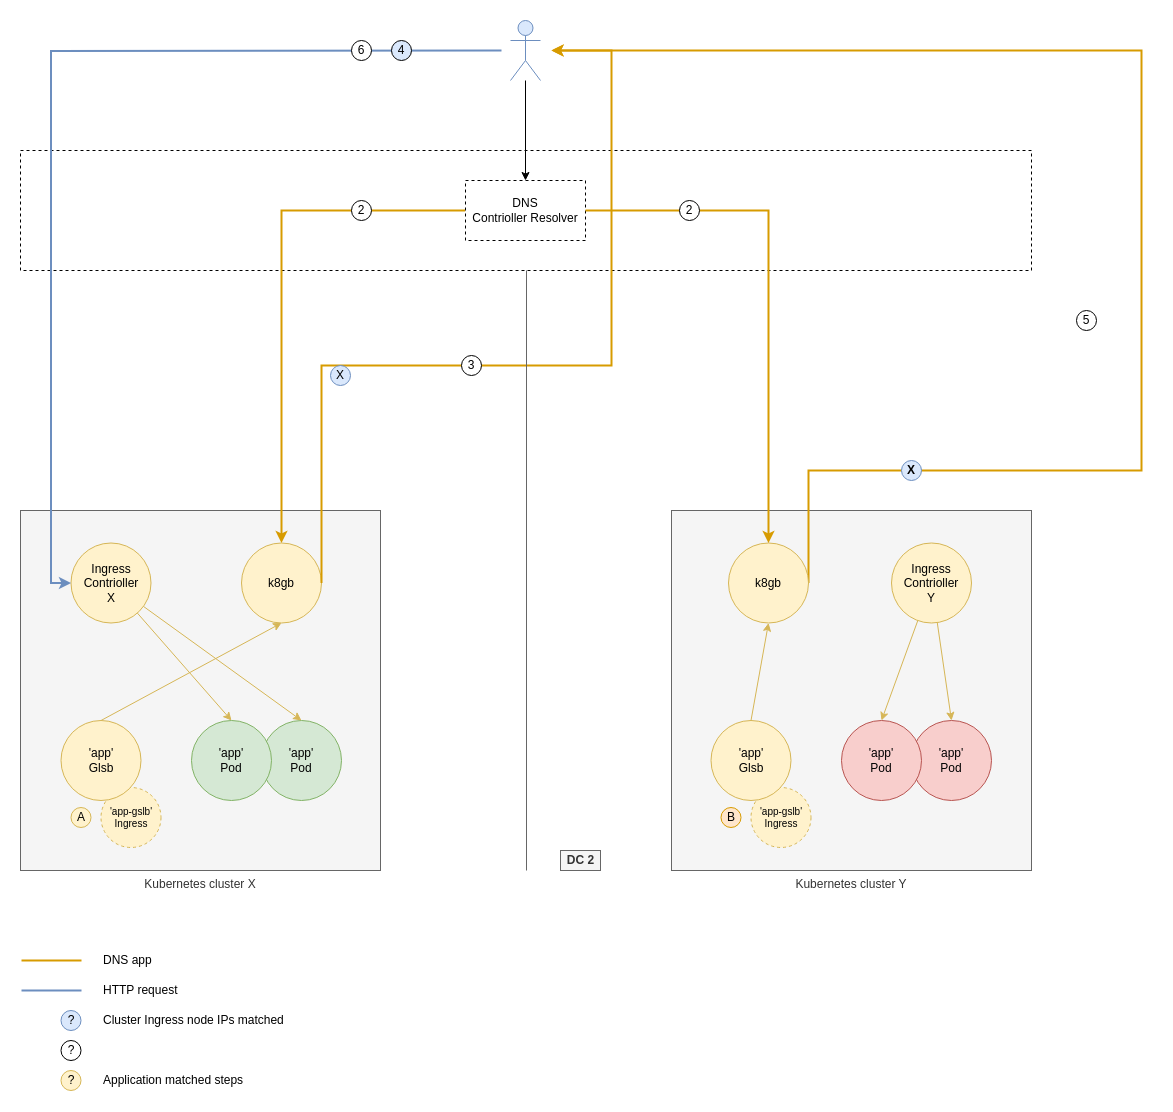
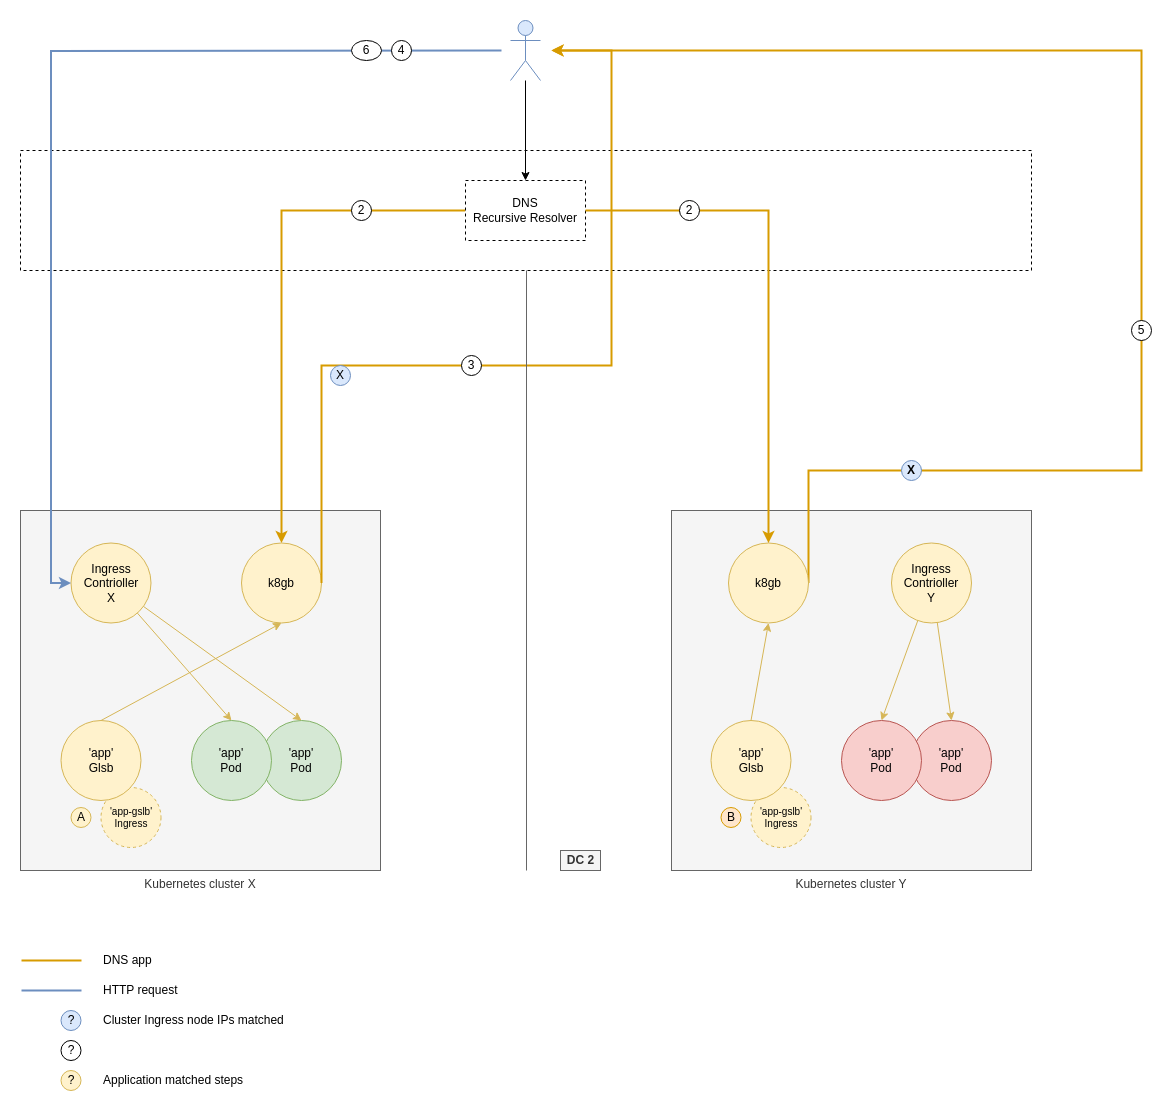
  <mxCell id="0" />
  <mxCell id="1" parent="0" />
  <mxCell id="2" value="" style="rounded=0;whiteSpace=wrap;html=1;dashed=1;" parent="1" vertex="1"><mxGeometry x="20" y="150" width="1011" height="120" as="geometry" /></mxCell>
  <mxCell id="3" value="Kubernetes cluster X" style="rounded=0;whiteSpace=wrap;html=1;fillColor=#f5f5f5;strokeColor=#666666;fontColor=#333333;labelPosition=center;verticalLabelPosition=bottom;align=center;verticalAlign=top;" parent="1" vertex="1"><mxGeometry x="20" y="510" width="360" height="360" as="geometry" /></mxCell>
  <mxCell id="4" style="edgeStyle=orthogonalEdgeStyle;rounded=0;orthogonalLoop=1;jettySize=auto;html=1;entryX=0.5;entryY=0;entryDx=0;entryDy=0;fillColor=#ffe6cc;strokeColor=#d79b00;strokeWidth=2;" parent="1" source="7" target="13" edge="1"><mxGeometry relative="1" as="geometry"><mxPoint x="246" y="323" as="targetPoint" /></mxGeometry></mxCell>
  <mxCell id="5" style="edgeStyle=orthogonalEdgeStyle;rounded=0;orthogonalLoop=1;jettySize=auto;html=1;entryX=0.5;entryY=0;entryDx=0;entryDy=0;" parent="1" source="6" target="7" edge="1"><mxGeometry relative="1" as="geometry" /></mxCell>
  <mxCell id="6" value="" style="shape=umlActor;verticalLabelPosition=bottom;labelBackgroundColor=#ffffff;verticalAlign=top;html=1;outlineConnect=0;fillColor=#dae8fc;strokeColor=#6c8ebf;" parent="1" vertex="1"><mxGeometry x="510" y="20" width="30" height="60" as="geometry" /></mxCell>
- <mxCell id="7" value="DNS&lt;br&gt;Contrioller Resolver" style="rounded=0;whiteSpace=wrap;html=1;dashed=1;" parent="1" vertex="1"><mxGeometry x="465" y="180" width="120" height="60" as="geometry" /></mxCell>
+ <mxCell id="7" value="DNS&lt;br&gt;Recursive Resolver" style="rounded=0;whiteSpace=wrap;html=1;dashed=1;" parent="1" vertex="1"><mxGeometry x="465" y="180" width="120" height="60" as="geometry" /></mxCell>
  <mxCell id="8" value="Ingress Contrioller&lt;br&gt;X" style="ellipse;whiteSpace=wrap;html=1;aspect=fixed;fillColor=#fff2cc;strokeColor=#d6b656;" parent="1" vertex="1"><mxGeometry x="70.5" y="542.5" width="80" height="80" as="geometry" /></mxCell>
  <mxCell id="9" value="'app'&lt;br&gt;Pod" style="ellipse;whiteSpace=wrap;html=1;aspect=fixed;fillColor=#d5e8d4;strokeColor=#82b366;" parent="1" vertex="1"><mxGeometry x="261" y="720" width="80" height="80" as="geometry" /></mxCell>
  <mxCell id="10" style="edgeStyle=none;rounded=0;orthogonalLoop=1;jettySize=auto;html=1;entryX=0.5;entryY=0;entryDx=0;entryDy=0;fillColor=#fff2cc;strokeColor=#d6b656;" parent="1" source="8" target="9" edge="1"><mxGeometry relative="1" as="geometry" /></mxCell>
  <mxCell id="11" value="'app'&lt;br&gt;Pod" style="ellipse;whiteSpace=wrap;html=1;aspect=fixed;fillColor=#d5e8d4;strokeColor=#82b366;" parent="1" vertex="1"><mxGeometry x="191" y="720" width="80" height="80" as="geometry" /></mxCell>
  <mxCell id="12" style="rounded=0;orthogonalLoop=1;jettySize=auto;html=1;entryX=0.5;entryY=0;entryDx=0;entryDy=0;fillColor=#fff2cc;strokeColor=#d6b656;" parent="1" source="8" target="11" edge="1"><mxGeometry relative="1" as="geometry" /></mxCell>
  <mxCell id="13" value="k8gb" style="ellipse;whiteSpace=wrap;html=1;aspect=fixed;fillColor=#fff2cc;strokeColor=#d6b656;" parent="1" vertex="1"><mxGeometry x="241" y="542.5" width="80" height="80" as="geometry" /></mxCell>
  <mxCell id="14" style="edgeStyle=none;rounded=0;orthogonalLoop=1;jettySize=auto;html=1;exitX=1;exitY=0.5;exitDx=0;exitDy=0;dashed=1;" parent="1" edge="1"><mxGeometry relative="1" as="geometry"><mxPoint x="381" y="365" as="sourcePoint" /><mxPoint x="381" y="365" as="targetPoint" /></mxGeometry></mxCell>
  <mxCell id="15" style="edgeStyle=orthogonalEdgeStyle;rounded=0;orthogonalLoop=1;jettySize=auto;html=1;entryX=0;entryY=0.5;entryDx=0;entryDy=0;fillColor=#dae8fc;strokeColor=#6c8ebf;strokeWidth=2;" parent="1" target="8" edge="1"><mxGeometry relative="1" as="geometry"><mxPoint x="501" y="50" as="sourcePoint" /></mxGeometry></mxCell>
  <mxCell id="16" style="edgeStyle=orthogonalEdgeStyle;rounded=0;orthogonalLoop=1;jettySize=auto;html=1;exitX=1;exitY=0.5;exitDx=0;exitDy=0;fillColor=#ffe6cc;strokeColor=#d79b00;strokeWidth=2;" parent="1" source="13" edge="1"><mxGeometry width="330" height="385" relative="1" as="geometry"><mxPoint x="304.999" y="365.333" as="sourcePoint" /><mxPoint x="551" y="50" as="targetPoint" /><Array as="points"><mxPoint x="611" y="365" /><mxPoint x="611" y="50" /></Array></mxGeometry></mxCell>
  <mxCell id="17" value="X" style="ellipse;whiteSpace=wrap;html=1;aspect=fixed;fillColor=#dae8fc;strokeColor=#6c8ebf;" parent="16" vertex="1"><mxGeometry x="330" y="365" width="20" height="20" as="geometry" /></mxCell>
  <mxCell id="18" value="2" style="ellipse;whiteSpace=wrap;html=1;aspect=fixed;fillColor=#FFFFFF;" parent="1" vertex="1"><mxGeometry x="351" y="200" width="20" height="20" as="geometry" /></mxCell>
- <mxCell id="19" value="6" style="ellipse;whiteSpace=wrap;html=1;aspect=fixed;fillColor=#FFFFFF;" parent="1" vertex="1"><mxGeometry x="351" y="40" width="20" height="20" as="geometry" /></mxCell>
+ <mxCell id="19" value="6" style="ellipse;whiteSpace=wrap;html=1;aspect=fixed;fillColor=#FFFFFF;" parent="1" vertex="1"><mxGeometry x="351" y="40" width="30" height="20" as="geometry" /></mxCell>
  <mxCell id="20" value="" style="endArrow=none;html=1;strokeWidth=1;fillColor=#f5f5f5;strokeColor=#666666;rounded=0;" parent="1" edge="1"><mxGeometry width="50" height="50" relative="1" as="geometry"><mxPoint x="526" y="870" as="sourcePoint" /><mxPoint x="526" y="270" as="targetPoint" /></mxGeometry></mxCell>
  <mxCell id="21" value="DC 2" style="text;html=1;resizable=0;points=[];autosize=1;align=center;verticalAlign=top;spacingTop=-4;fontStyle=1;fillColor=#f5f5f5;strokeColor=#666666;fontColor=#333333;" parent="1" vertex="1"><mxGeometry x="560" y="850" width="40" height="20" as="geometry" /></mxCell>
  <mxCell id="22" value="3" style="ellipse;whiteSpace=wrap;html=1;aspect=fixed;fillColor=#FFFFFF;" parent="1" vertex="1"><mxGeometry x="461" y="355" width="20" height="20" as="geometry" /></mxCell>
  <mxCell id="23" value="A" style="ellipse;whiteSpace=wrap;html=1;aspect=fixed;fillColor=#fff2cc;strokeColor=#d6b656;" parent="1" vertex="1"><mxGeometry x="70.5" y="807" width="20" height="20" as="geometry" /></mxCell>
  <mxCell id="24" value="'app-gslb'&lt;br style=&quot;font-size: 10px;&quot;&gt;Ingress" style="ellipse;whiteSpace=wrap;html=1;aspect=fixed;fillColor=#fff2cc;strokeColor=#d6b656;fontSize=10;dashed=1;" parent="1" vertex="1"><mxGeometry x="100.5" y="787" width="60" height="60" as="geometry" /></mxCell>
  <mxCell id="25" style="edgeStyle=none;rounded=0;orthogonalLoop=1;jettySize=auto;html=1;exitX=0.5;exitY=0;exitDx=0;exitDy=0;entryX=0.5;entryY=1;entryDx=0;entryDy=0;strokeWidth=1;fontSize=10;fillColor=#fff2cc;strokeColor=#d6b656;" parent="1" source="26" target="13" edge="1"><mxGeometry relative="1" as="geometry" /></mxCell>
  <mxCell id="26" value="'app'&lt;br&gt;Glsb" style="ellipse;whiteSpace=wrap;html=1;aspect=fixed;fillColor=#fff2cc;strokeColor=#d6b656;" parent="1" vertex="1"><mxGeometry x="60.5" y="720" width="80" height="80" as="geometry" /></mxCell>
  <mxCell id="27" value="Kubernetes cluster Y" style="rounded=0;whiteSpace=wrap;html=1;fillColor=#f5f5f5;strokeColor=#666666;fontColor=#333333;labelPosition=center;verticalLabelPosition=bottom;align=center;verticalAlign=top;" parent="1" vertex="1"><mxGeometry x="671" y="510" width="360" height="360" as="geometry" /></mxCell>
  <mxCell id="28" value="Ingress Contrioller&lt;br&gt;Y" style="ellipse;whiteSpace=wrap;html=1;aspect=fixed;fillColor=#fff2cc;strokeColor=#d6b656;" parent="1" vertex="1"><mxGeometry x="891" y="542.5" width="80" height="80" as="geometry" /></mxCell>
  <mxCell id="29" value="'app'&lt;br&gt;Pod" style="ellipse;whiteSpace=wrap;html=1;aspect=fixed;fillColor=#f8cecc;strokeColor=#b85450;" parent="1" vertex="1"><mxGeometry x="911" y="720" width="80" height="80" as="geometry" /></mxCell>
  <mxCell id="30" style="edgeStyle=none;rounded=0;orthogonalLoop=1;jettySize=auto;html=1;entryX=0.5;entryY=0;entryDx=0;entryDy=0;fillColor=#fff2cc;strokeColor=#d6b656;" parent="1" source="28" target="29" edge="1"><mxGeometry relative="1" as="geometry" /></mxCell>
  <mxCell id="31" value="'app'&lt;br&gt;Pod" style="ellipse;whiteSpace=wrap;html=1;aspect=fixed;fillColor=#f8cecc;strokeColor=#b85450;" parent="1" vertex="1"><mxGeometry x="841" y="720" width="80" height="80" as="geometry" /></mxCell>
  <mxCell id="32" style="rounded=0;orthogonalLoop=1;jettySize=auto;html=1;entryX=0.5;entryY=0;entryDx=0;entryDy=0;fillColor=#fff2cc;strokeColor=#d6b656;" parent="1" source="28" target="31" edge="1"><mxGeometry relative="1" as="geometry" /></mxCell>
  <mxCell id="33" value="B" style="ellipse;whiteSpace=wrap;html=1;aspect=fixed;fillColor=#ffe6cc;strokeColor=#d79b00;" parent="1" vertex="1"><mxGeometry x="720.5" y="807" width="20" height="20" as="geometry" /></mxCell>
  <mxCell id="34" value="'app-gslb'&lt;br style=&quot;font-size: 10px;&quot;&gt;Ingress" style="ellipse;whiteSpace=wrap;html=1;aspect=fixed;fillColor=#fff2cc;strokeColor=#d6b656;fontSize=10;dashed=1;" parent="1" vertex="1"><mxGeometry x="750.5" y="787" width="60" height="60" as="geometry" /></mxCell>
  <mxCell id="35" value="'app'&lt;br&gt;Glsb" style="ellipse;whiteSpace=wrap;html=1;aspect=fixed;fillColor=#fff2cc;strokeColor=#d6b656;" parent="1" vertex="1"><mxGeometry x="710.5" y="720" width="80" height="80" as="geometry" /></mxCell>
  <mxCell id="36" style="edgeStyle=none;rounded=0;orthogonalLoop=1;jettySize=auto;html=1;exitX=0.5;exitY=0;exitDx=0;exitDy=0;entryX=0.5;entryY=1;entryDx=0;entryDy=0;strokeWidth=1;fontSize=10;fillColor=#fff2cc;strokeColor=#d6b656;" parent="1" source="35" target="55" edge="1"><mxGeometry relative="1" as="geometry"><mxPoint x="81" y="730" as="sourcePoint" /><mxPoint x="210.5" y="415" as="targetPoint" /></mxGeometry></mxCell>
  <mxCell id="37" style="edgeStyle=orthogonalEdgeStyle;rounded=0;orthogonalLoop=1;jettySize=auto;html=1;fillColor=#ffe6cc;strokeColor=#d79b00;strokeWidth=2;exitX=1;exitY=0.5;exitDx=0;exitDy=0;" parent="1" edge="1" source="55"><mxGeometry relative="1" as="geometry"><mxPoint x="891" y="410" as="sourcePoint" /><mxPoint x="551" y="50" as="targetPoint" /><Array as="points"><mxPoint x="808" y="470" /><mxPoint x="1141" y="470" /><mxPoint x="1141" y="50" /></Array></mxGeometry></mxCell>
  <mxCell id="38" value="X" style="ellipse;whiteSpace=wrap;html=1;aspect=fixed;fillColor=#dae8fc;strokeColor=#6c8ebf;fontStyle=1" parent="1" vertex="1"><mxGeometry x="901" y="460" width="20" height="20" as="geometry" /></mxCell>
- <mxCell id="39" value="5" style="ellipse;whiteSpace=wrap;html=1;aspect=fixed;fillColor=#FFFFFF;" parent="1" vertex="1"><mxGeometry x="1076" y="310" width="20" height="20" as="geometry" /></mxCell>
- <mxCell id="40" value="4" style="ellipse;whiteSpace=wrap;html=1;aspect=fixed;fillColor=#dae8fc;" parent="1" vertex="1"><mxGeometry x="391" y="40" width="20" height="20" as="geometry" /></mxCell>
+ <mxCell id="39" value="5" style="ellipse;whiteSpace=wrap;html=1;aspect=fixed;fillColor=#FFFFFF;" parent="1" vertex="1"><mxGeometry x="1131" y="320" width="20" height="20" as="geometry" /></mxCell>
+ <mxCell id="40" value="4" style="ellipse;whiteSpace=wrap;html=1;aspect=fixed;fillColor=#FFFFFF;" parent="1" vertex="1"><mxGeometry x="391" y="40" width="20" height="20" as="geometry" /></mxCell>
  <mxCell id="41" value="" style="group" parent="1" vertex="1" connectable="0"><mxGeometry x="21" y="980" width="201" height="20" as="geometry" /></mxCell>
  <mxCell id="42" value="" style="endArrow=none;html=1;fillColor=#dae8fc;strokeColor=#6c8ebf;strokeWidth=2;" parent="41" edge="1"><mxGeometry width="50" height="50" relative="1" as="geometry"><mxPoint y="10" as="sourcePoint" /><mxPoint x="60" y="10" as="targetPoint" /></mxGeometry></mxCell>
  <mxCell id="43" value="HTTP request" style="text;html=1;strokeColor=none;fillColor=none;align=left;verticalAlign=middle;whiteSpace=wrap;rounded=0;" parent="41" vertex="1"><mxGeometry x="80" width="121" height="20" as="geometry" /></mxCell>
  <mxCell id="44" value="" style="group" parent="1" vertex="1" connectable="0"><mxGeometry x="21" y="950" width="201" height="20" as="geometry" /></mxCell>
  <mxCell id="45" value="" style="endArrow=none;html=1;fillColor=#ffe6cc;strokeColor=#d79b00;strokeWidth=2;" parent="44" edge="1"><mxGeometry width="50" height="50" relative="1" as="geometry"><mxPoint y="10" as="sourcePoint" /><mxPoint x="60" y="10" as="targetPoint" /></mxGeometry></mxCell>
  <mxCell id="46" value="DNS app" style="text;html=1;strokeColor=none;fillColor=none;align=left;verticalAlign=middle;whiteSpace=wrap;rounded=0;" parent="44" vertex="1"><mxGeometry x="80" width="121" height="20" as="geometry" /></mxCell>
  <mxCell id="47" value="" style="group" parent="1" vertex="1" connectable="0"><mxGeometry x="60.5" y="1010" width="240.5" height="20" as="geometry" /></mxCell>
  <mxCell id="48" value="?" style="ellipse;whiteSpace=wrap;html=1;aspect=fixed;fillColor=#dae8fc;strokeColor=#6c8ebf;" parent="47" vertex="1"><mxGeometry width="20" height="20" as="geometry" /></mxCell>
  <mxCell id="49" value="Cluster Ingress node IPs matched" style="text;html=1;strokeColor=none;fillColor=none;align=left;verticalAlign=middle;whiteSpace=wrap;rounded=0;" parent="47" vertex="1"><mxGeometry x="40.5" width="200" height="20" as="geometry" /></mxCell>
  <mxCell id="50" value="" style="group" parent="1" vertex="1" connectable="0"><mxGeometry x="60.5" y="1040" width="240.5" height="20" as="geometry" /></mxCell>
  <mxCell id="51" value="?" style="ellipse;whiteSpace=wrap;html=1;aspect=fixed;fillColor=#FFFFFF;" parent="50" vertex="1"><mxGeometry width="20" height="20" as="geometry" /></mxCell>
  <mxCell id="52" value="" style="group" parent="1" vertex="1" connectable="0"><mxGeometry x="60.5" y="1070" width="240.5" height="20" as="geometry" /></mxCell>
  <mxCell id="53" value="?" style="ellipse;whiteSpace=wrap;html=1;aspect=fixed;fillColor=#fff2cc;strokeColor=#d6b656;" parent="52" vertex="1"><mxGeometry width="20" height="20" as="geometry" /></mxCell>
  <mxCell id="54" value="Application matched steps" style="text;html=1;strokeColor=none;fillColor=none;align=left;verticalAlign=middle;whiteSpace=wrap;rounded=0;" parent="52" vertex="1"><mxGeometry x="40.5" width="200" height="20" as="geometry" /></mxCell>
  <mxCell id="55" value="k8gb" style="ellipse;whiteSpace=wrap;html=1;aspect=fixed;fillColor=#fff2cc;strokeColor=#d6b656;" parent="1" vertex="1"><mxGeometry x="728" y="542.5" width="80" height="80" as="geometry" /></mxCell>
  <mxCell id="56" style="edgeStyle=orthogonalEdgeStyle;rounded=0;orthogonalLoop=1;jettySize=auto;html=1;entryX=0.5;entryY=0;entryDx=0;entryDy=0;fillColor=#ffe6cc;strokeColor=#d79b00;strokeWidth=2;" parent="1" source="7" target="55" edge="1"><mxGeometry relative="1" as="geometry" /></mxCell>
  <mxCell id="57" value="2" style="ellipse;whiteSpace=wrap;html=1;aspect=fixed;fillColor=#FFFFFF;" parent="1" vertex="1"><mxGeometry x="679" y="200" width="20" height="20" as="geometry" /></mxCell>
